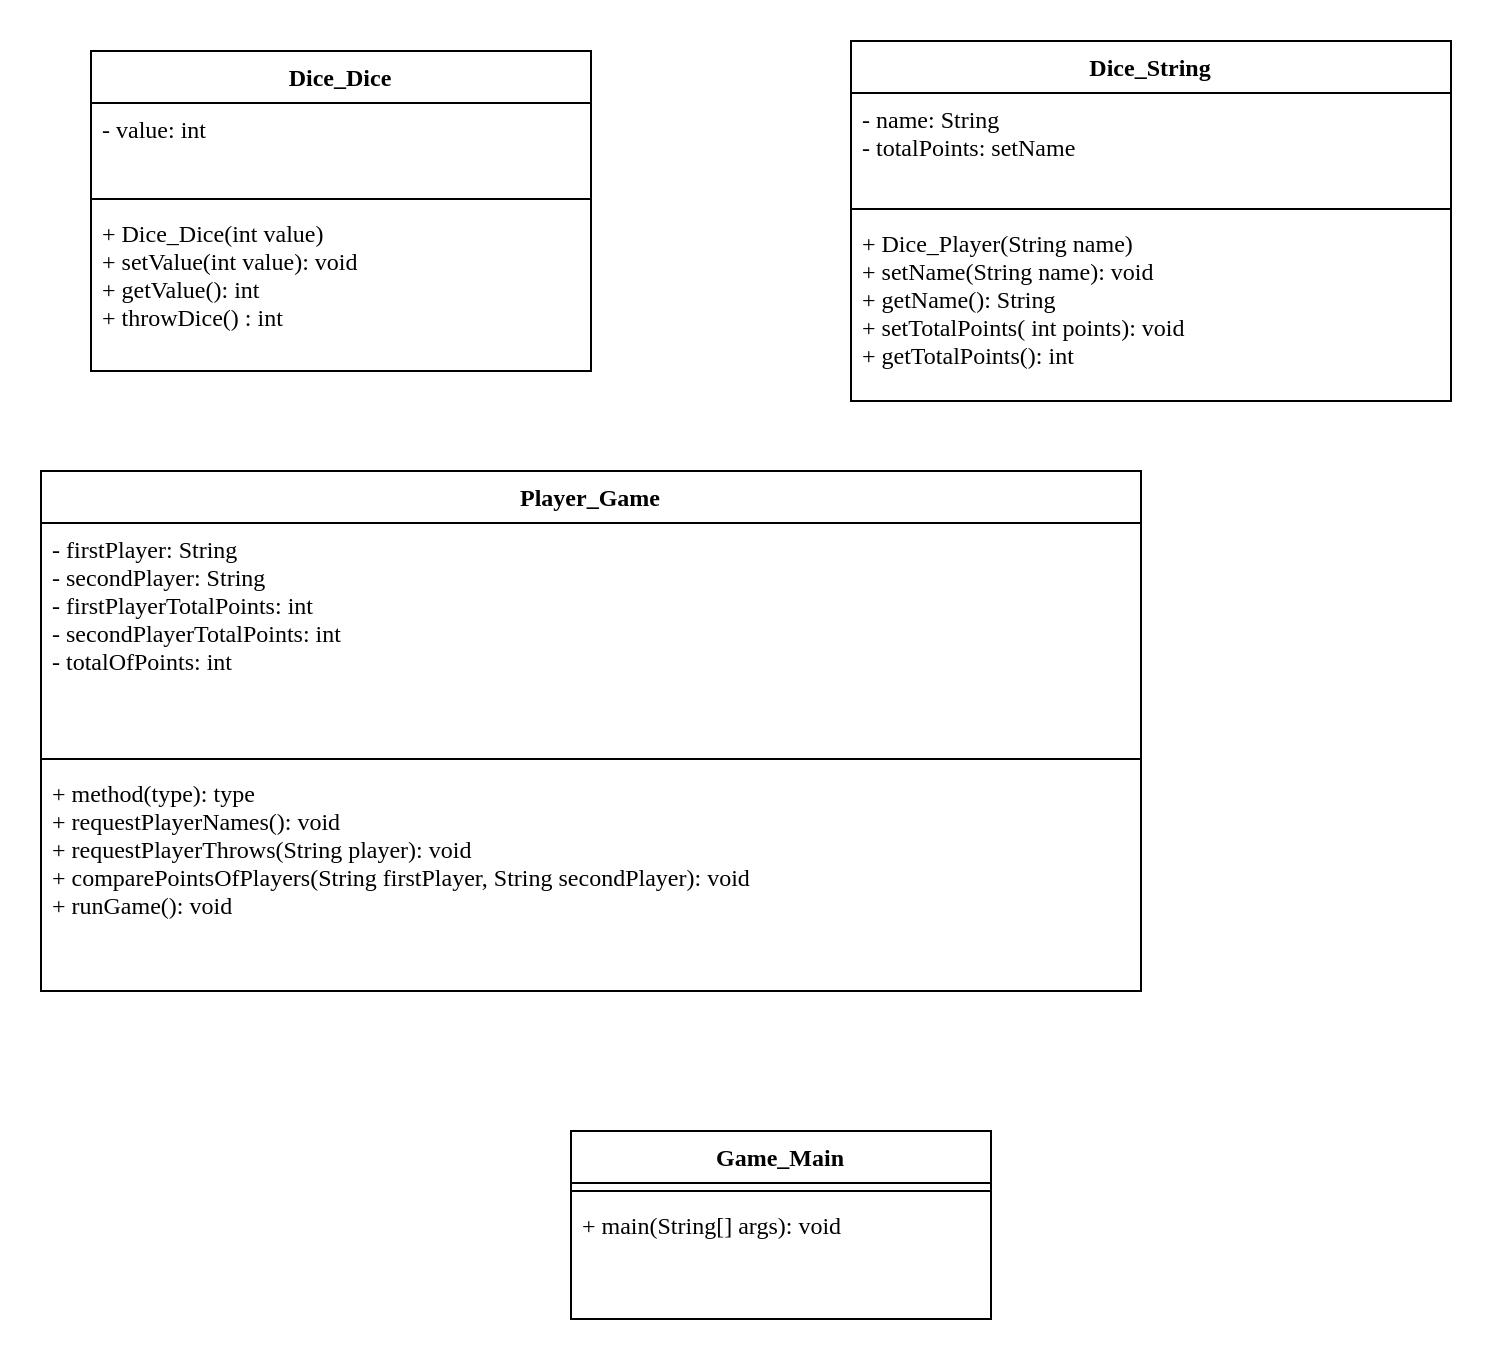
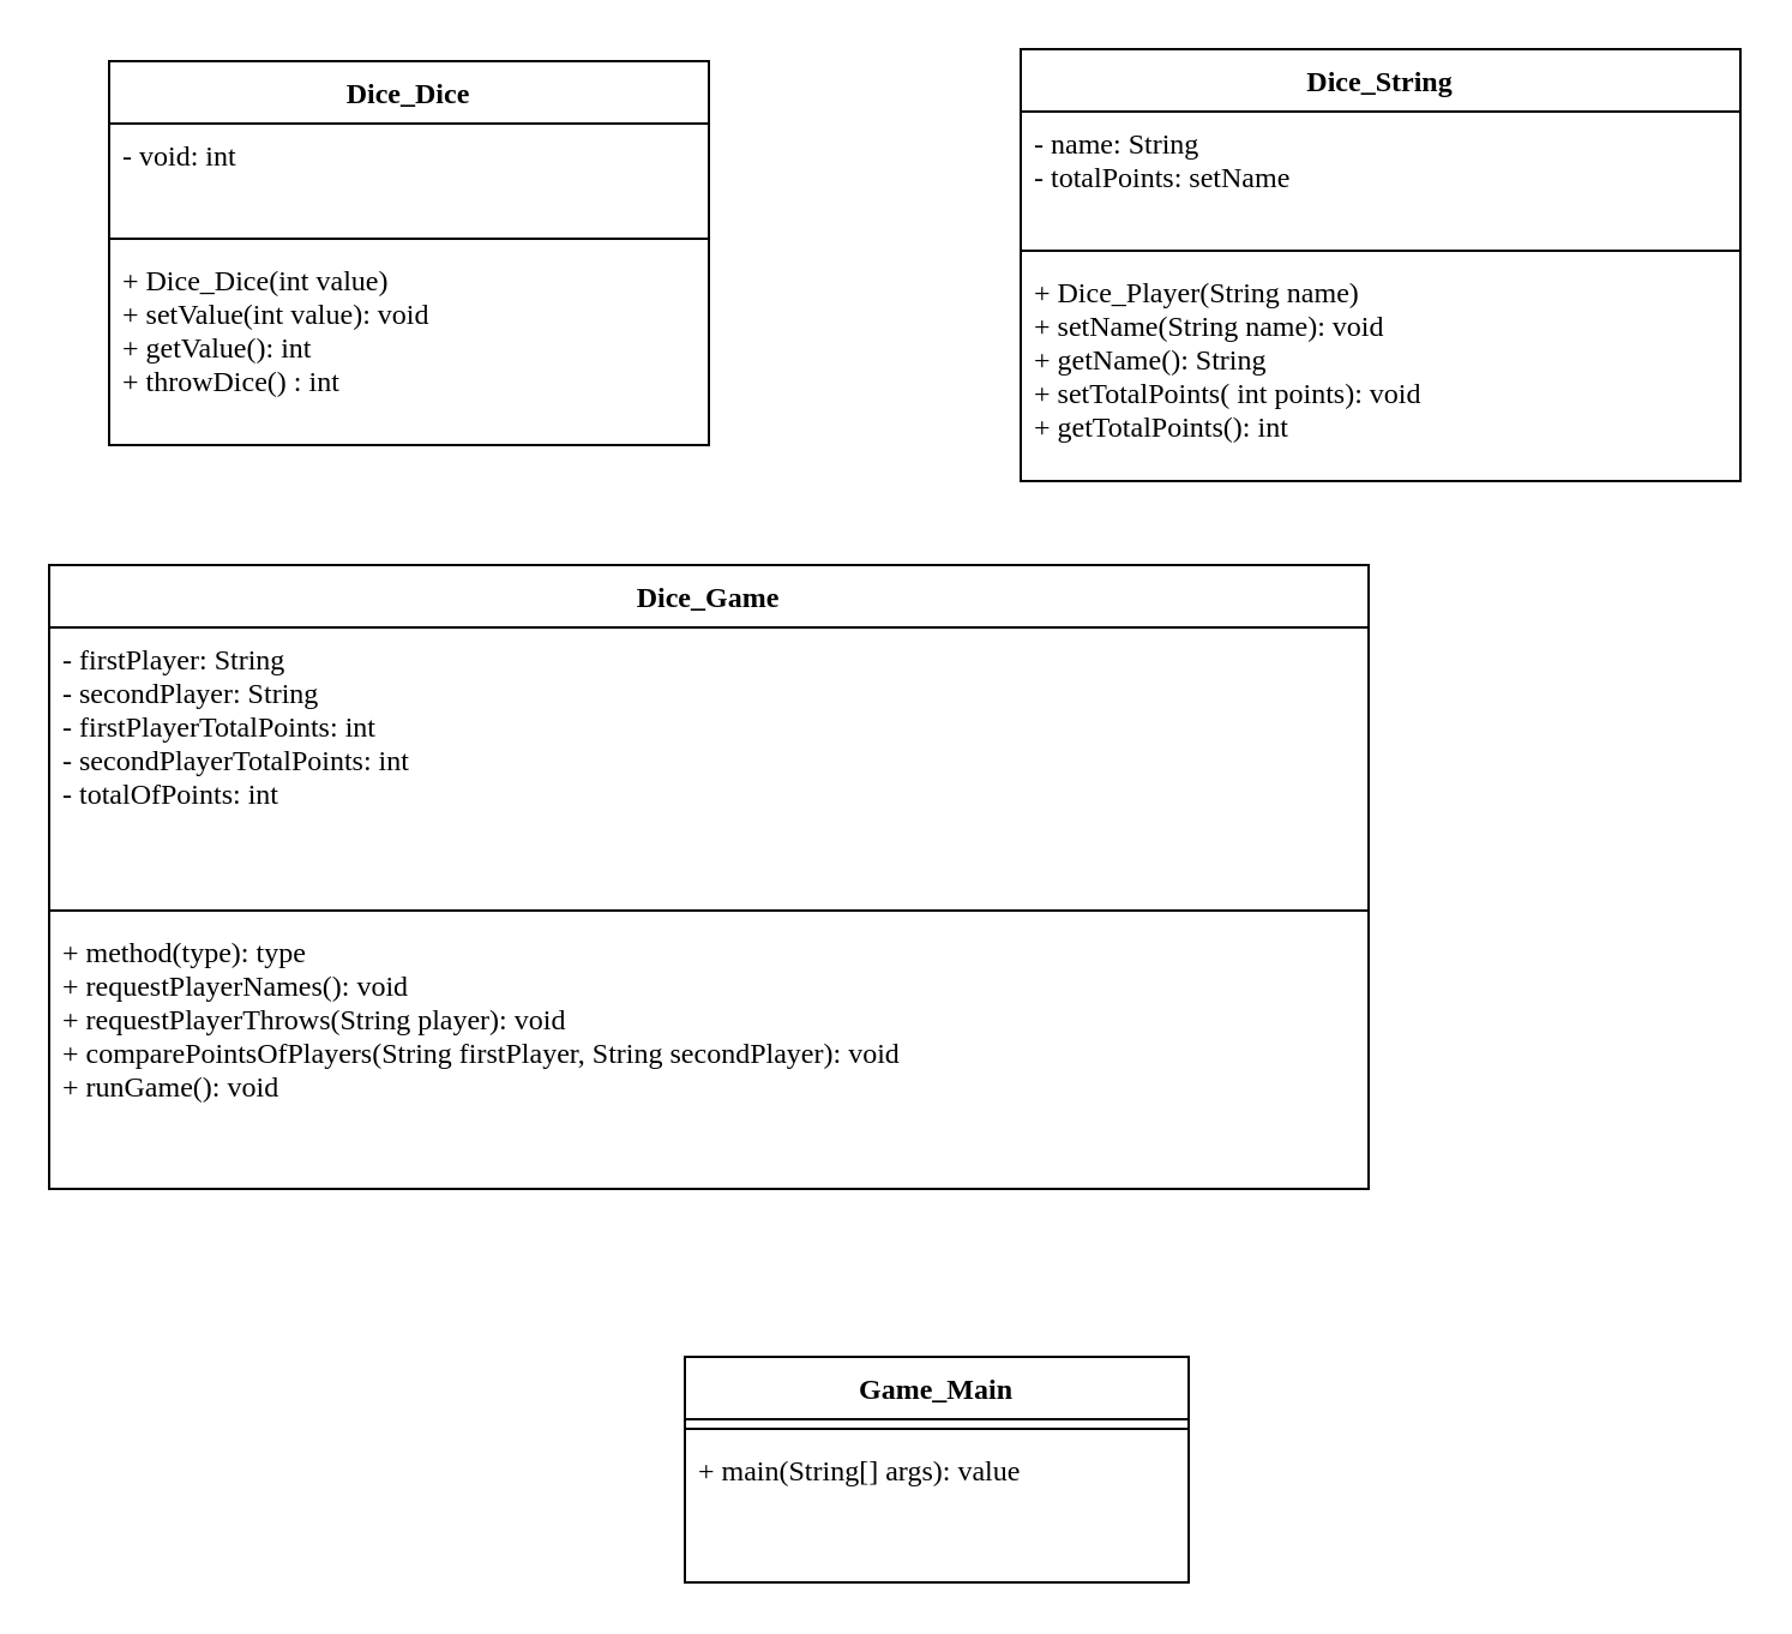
  <mxCell id="0" />
  <mxCell id="1" parent="0" />
  <mxCell id="2" value="Dice_Dice" style="swimlane;fontStyle=1;align=center;verticalAlign=top;childLayout=stackLayout;horizontal=1;startSize=26;horizontalStack=0;resizeParent=1;resizeParentMax=0;resizeLast=0;collapsible=1;marginBottom=0;fontFamily=Lucida Console;" vertex="1" parent="1"><mxGeometry x="45" y="25" width="250" height="160" as="geometry" /></mxCell>
- <mxCell id="3" value="- value: int&#10;" style="text;strokeColor=none;fillColor=none;align=left;verticalAlign=top;spacingLeft=4;spacingRight=4;overflow=hidden;rotatable=0;points=[[0,0.5],[1,0.5]];portConstraint=eastwest;fontFamily=Lucida Console;" vertex="1" parent="2"><mxGeometry y="26" width="250" height="44" as="geometry" /></mxCell>
+ <mxCell id="3" value="- void: int&#10;" style="text;strokeColor=none;fillColor=none;align=left;verticalAlign=top;spacingLeft=4;spacingRight=4;overflow=hidden;rotatable=0;points=[[0,0.5],[1,0.5]];portConstraint=eastwest;fontFamily=Lucida Console;" vertex="1" parent="2"><mxGeometry y="26" width="250" height="44" as="geometry" /></mxCell>
  <mxCell id="4" value="" style="line;strokeWidth=1;fillColor=none;align=left;verticalAlign=middle;spacingTop=-1;spacingLeft=3;spacingRight=3;rotatable=0;labelPosition=right;points=[];portConstraint=eastwest;strokeColor=inherit;" vertex="1" parent="2"><mxGeometry y="70" width="250" height="8" as="geometry" /></mxCell>
  <mxCell id="5" value="+ Dice_Dice(int value)&#10;+ setValue(int value): void&#10;+ getValue(): int&#10;+ throwDice() : int" style="text;strokeColor=none;fillColor=none;align=left;verticalAlign=top;spacingLeft=4;spacingRight=4;overflow=hidden;rotatable=0;points=[[0,0.5],[1,0.5]];portConstraint=eastwest;fontFamily=Lucida Console;" vertex="1" parent="2"><mxGeometry y="78" width="250" height="82" as="geometry" /></mxCell>
  <mxCell id="6" value="Dice_String" style="swimlane;fontStyle=1;align=center;verticalAlign=top;childLayout=stackLayout;horizontal=1;startSize=26;horizontalStack=0;resizeParent=1;resizeParentMax=0;resizeLast=0;collapsible=1;marginBottom=0;fontFamily=Lucida Console;" vertex="1" parent="1"><mxGeometry x="425" y="20" width="300" height="180" as="geometry" /></mxCell>
  <mxCell id="7" value="- name: String&#10;- totalPoints: setName&#10;" style="text;strokeColor=none;fillColor=none;align=left;verticalAlign=top;spacingLeft=4;spacingRight=4;overflow=hidden;rotatable=0;points=[[0,0.5],[1,0.5]];portConstraint=eastwest;fontFamily=Lucida Console;" vertex="1" parent="6"><mxGeometry y="26" width="300" height="54" as="geometry" /></mxCell>
  <mxCell id="8" value="" style="line;strokeWidth=1;fillColor=none;align=left;verticalAlign=middle;spacingTop=-1;spacingLeft=3;spacingRight=3;rotatable=0;labelPosition=right;points=[];portConstraint=eastwest;strokeColor=inherit;fontFamily=Lucida Console;" vertex="1" parent="6"><mxGeometry y="80" width="300" height="8" as="geometry" /></mxCell>
  <mxCell id="9" value="+ Dice_Player(String name)&#10;+ setName(String name): void&#10;+ getName(): String&#10;+ setTotalPoints( int points): void&#10;+ getTotalPoints(): int" style="text;strokeColor=none;fillColor=none;align=left;verticalAlign=top;spacingLeft=4;spacingRight=4;overflow=hidden;rotatable=0;points=[[0,0.5],[1,0.5]];portConstraint=eastwest;fontFamily=Lucida Console;" vertex="1" parent="6"><mxGeometry y="88" width="300" height="92" as="geometry" /></mxCell>
- <mxCell id="10" value="Player_Game" style="swimlane;fontStyle=1;align=center;verticalAlign=top;childLayout=stackLayout;horizontal=1;startSize=26;horizontalStack=0;resizeParent=1;resizeParentMax=0;resizeLast=0;collapsible=1;marginBottom=0;fontFamily=Lucida Console;" vertex="1" parent="1"><mxGeometry x="20" y="235" width="550" height="260" as="geometry" /></mxCell>
+ <mxCell id="10" value="Dice_Game" style="swimlane;fontStyle=1;align=center;verticalAlign=top;childLayout=stackLayout;horizontal=1;startSize=26;horizontalStack=0;resizeParent=1;resizeParentMax=0;resizeLast=0;collapsible=1;marginBottom=0;fontFamily=Lucida Console;" vertex="1" parent="1"><mxGeometry x="20" y="235" width="550" height="260" as="geometry" /></mxCell>
  <mxCell id="11" value="- firstPlayer: String&#10;- secondPlayer: String&#10;- firstPlayerTotalPoints: int&#10;- secondPlayerTotalPoints: int&#10;- totalOfPoints: int" style="text;strokeColor=none;fillColor=none;align=left;verticalAlign=top;spacingLeft=4;spacingRight=4;overflow=hidden;rotatable=0;points=[[0,0.5],[1,0.5]];portConstraint=eastwest;fontFamily=Lucida Console;" vertex="1" parent="10"><mxGeometry y="26" width="550" height="114" as="geometry" /></mxCell>
  <mxCell id="12" value="" style="line;strokeWidth=1;fillColor=none;align=left;verticalAlign=middle;spacingTop=-1;spacingLeft=3;spacingRight=3;rotatable=0;labelPosition=right;points=[];portConstraint=eastwest;strokeColor=inherit;fontFamily=Lucida Console;" vertex="1" parent="10"><mxGeometry y="140" width="550" height="8" as="geometry" /></mxCell>
  <mxCell id="13" value="+ method(type): type&#10;+ requestPlayerNames(): void&#10;+ requestPlayerThrows(String player): void&#10;+ comparePointsOfPlayers(String firstPlayer, String secondPlayer): void&#10;+ runGame(): void" style="text;strokeColor=none;fillColor=none;align=left;verticalAlign=top;spacingLeft=4;spacingRight=4;overflow=hidden;rotatable=0;points=[[0,0.5],[1,0.5]];portConstraint=eastwest;fontFamily=Lucida Console;" vertex="1" parent="10"><mxGeometry y="148" width="550" height="112" as="geometry" /></mxCell>
  <mxCell id="14" value="Game_Main" style="swimlane;fontStyle=1;align=center;verticalAlign=top;childLayout=stackLayout;horizontal=1;startSize=26;horizontalStack=0;resizeParent=1;resizeParentMax=0;resizeLast=0;collapsible=1;marginBottom=0;fontFamily=Lucida Console;" vertex="1" parent="1"><mxGeometry x="285" y="565" width="210" height="94" as="geometry" /></mxCell>
  <mxCell id="15" value="" style="line;strokeWidth=1;fillColor=none;align=left;verticalAlign=middle;spacingTop=-1;spacingLeft=3;spacingRight=3;rotatable=0;labelPosition=right;points=[];portConstraint=eastwest;strokeColor=inherit;fontFamily=Lucida Console;" vertex="1" parent="14"><mxGeometry y="26" width="210" height="8" as="geometry" /></mxCell>
- <mxCell id="16" value="+ main(String[] args): void" style="text;strokeColor=none;fillColor=none;align=left;verticalAlign=top;spacingLeft=4;spacingRight=4;overflow=hidden;rotatable=0;points=[[0,0.5],[1,0.5]];portConstraint=eastwest;fontFamily=Lucida Console;" vertex="1" parent="14"><mxGeometry y="34" width="210" height="60" as="geometry" /></mxCell>
+ <mxCell id="16" value="+ main(String[] args): value" style="text;strokeColor=none;fillColor=none;align=left;verticalAlign=top;spacingLeft=4;spacingRight=4;overflow=hidden;rotatable=0;points=[[0,0.5],[1,0.5]];portConstraint=eastwest;fontFamily=Lucida Console;" vertex="1" parent="14"><mxGeometry y="34" width="210" height="60" as="geometry" /></mxCell>
